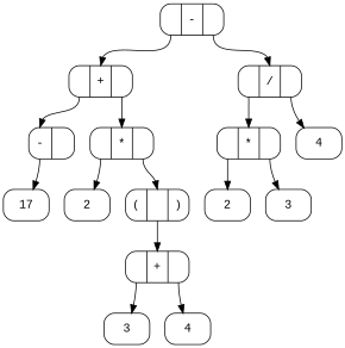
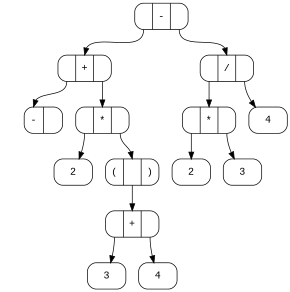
  digraph {
    fontname="Liberation Mono"
    node [shape=Mrecord fontname="Liberation Mono"]
    edge [headport=f0 tailport=f0 fontname="Liberation Mono"]
    n1 [label="<f0> |<f1> -|<f2> "]
    n2 [label="<f0> |<f1> +|<f2> "]
    n3 [label="<f0> |<f1> /|<f2> "]
    n4 [label="<f0> -|<f1> "]
    n5 [label="<f0> |<f1> *|<f2> "]
-   n6 [label="<f0> 17"]
    n7 [label="<f0> 2"]
    n8 [label="<f0> (|<f1> |<f2> )"]
    n9 [label="<f0> |<f1> +|<f2> "]
    n10 [label="<f0> 3"]
    n11 [label="<f0> 4"]
    n12 [label="<f0> |<f1> *|<f2> "]
    n13 [label="<f0> 4"]
    n14 [label="<f0> 2"]
    n15 [label="<f0> 3"]
    n1 -> n2 [headport=f1]
    n1 -> n3 [headport=f1 tailport=f2]
    n2 -> n4
    n2 -> n5 [headport=f1 tailport=f2]
    n3 -> n12 [headport=f1]
    n3 -> n13 [tailport=f2]
-   n4 -> n6
    n5 -> n7
    n5 -> n8 [headport=f1 tailport=f2]
    n8 -> n9 [headport=f1 tailport=f1]
    n9 -> n10
    n9 -> n11 [tailport=f2]
    n12 -> n14
    n12 -> n15 [tailport=f2]
  }
